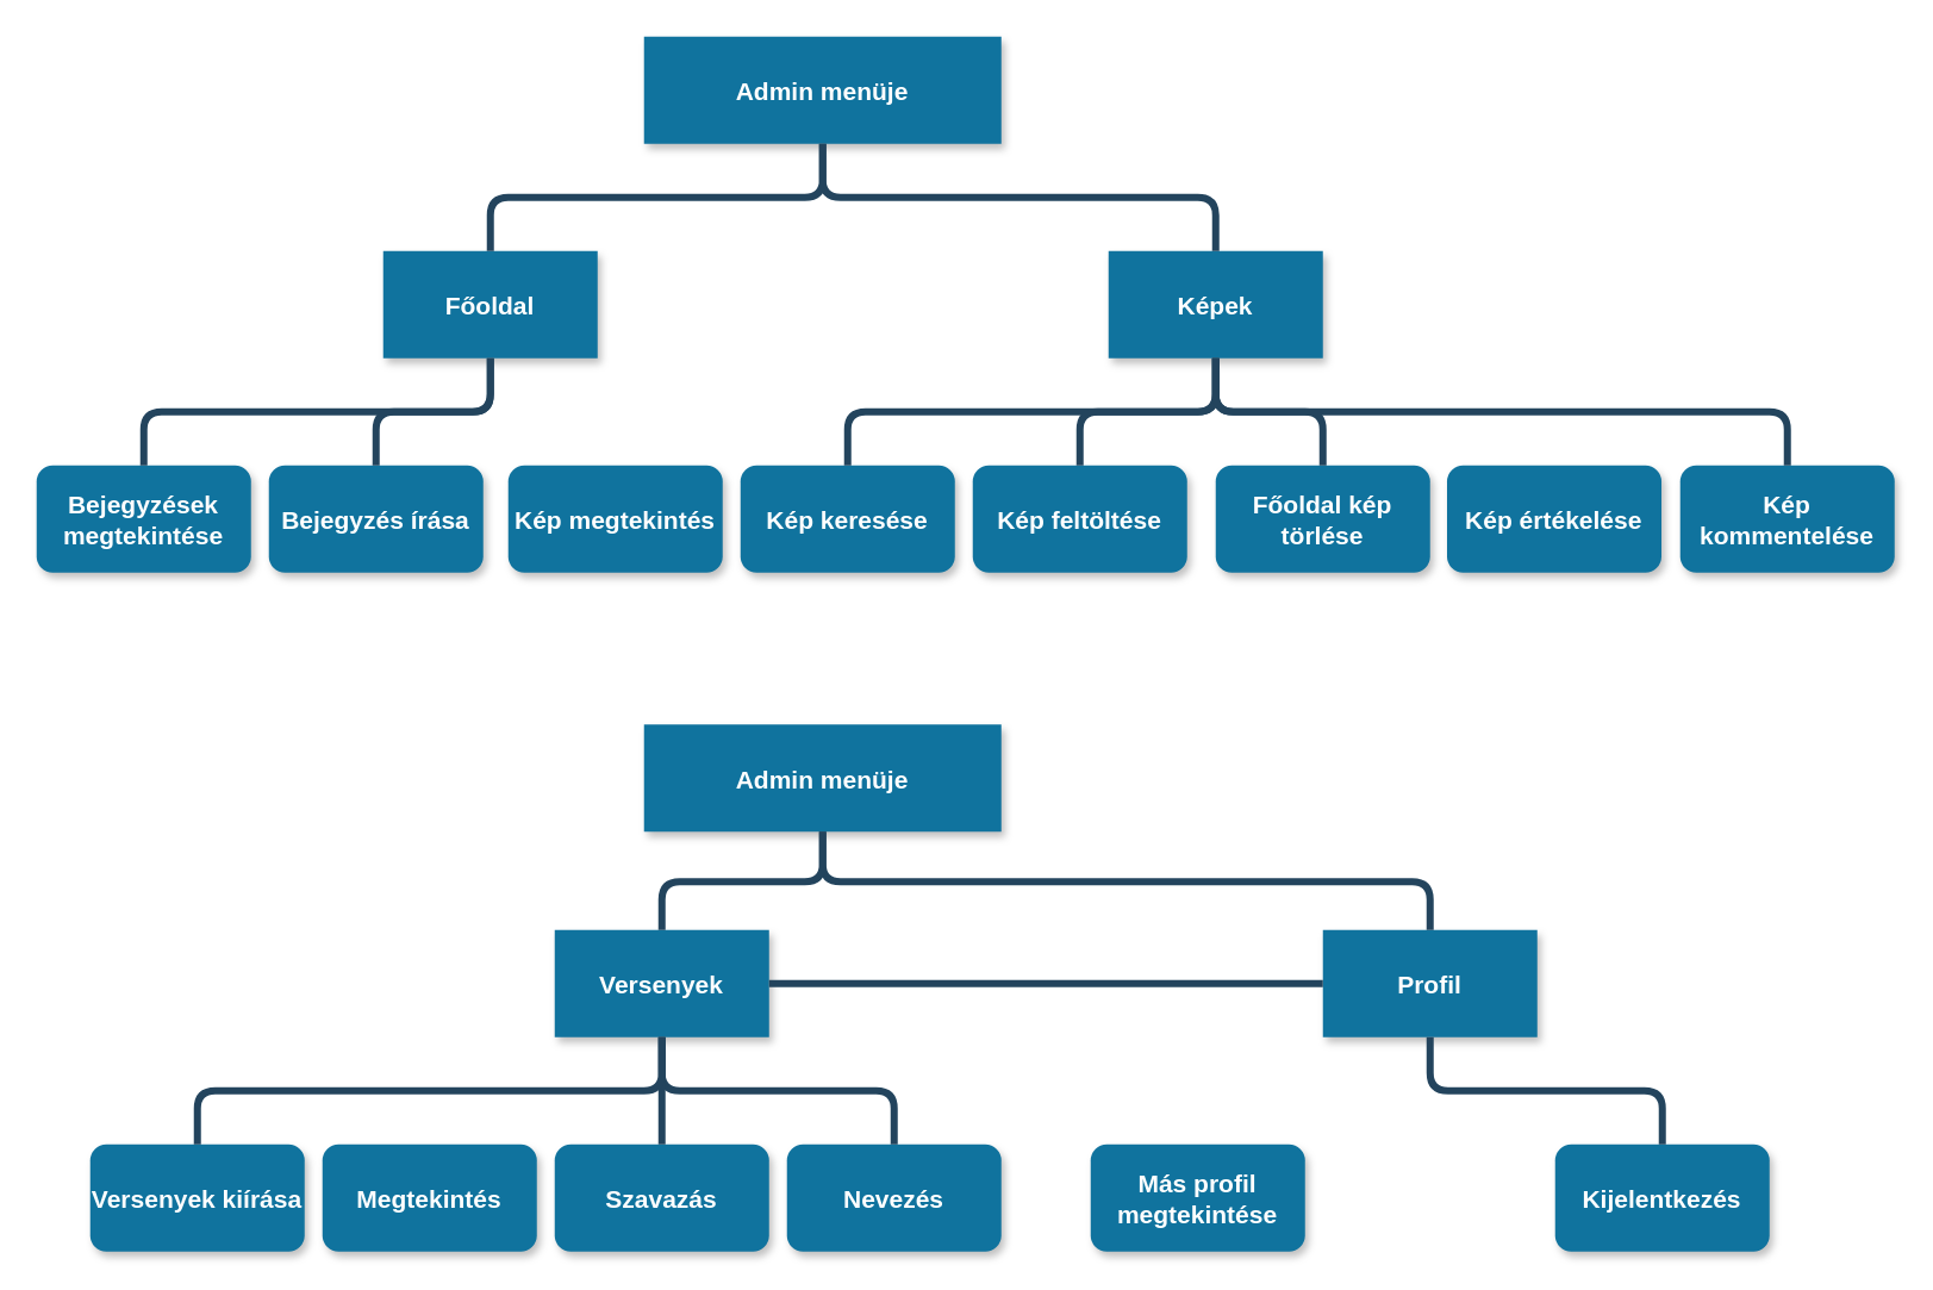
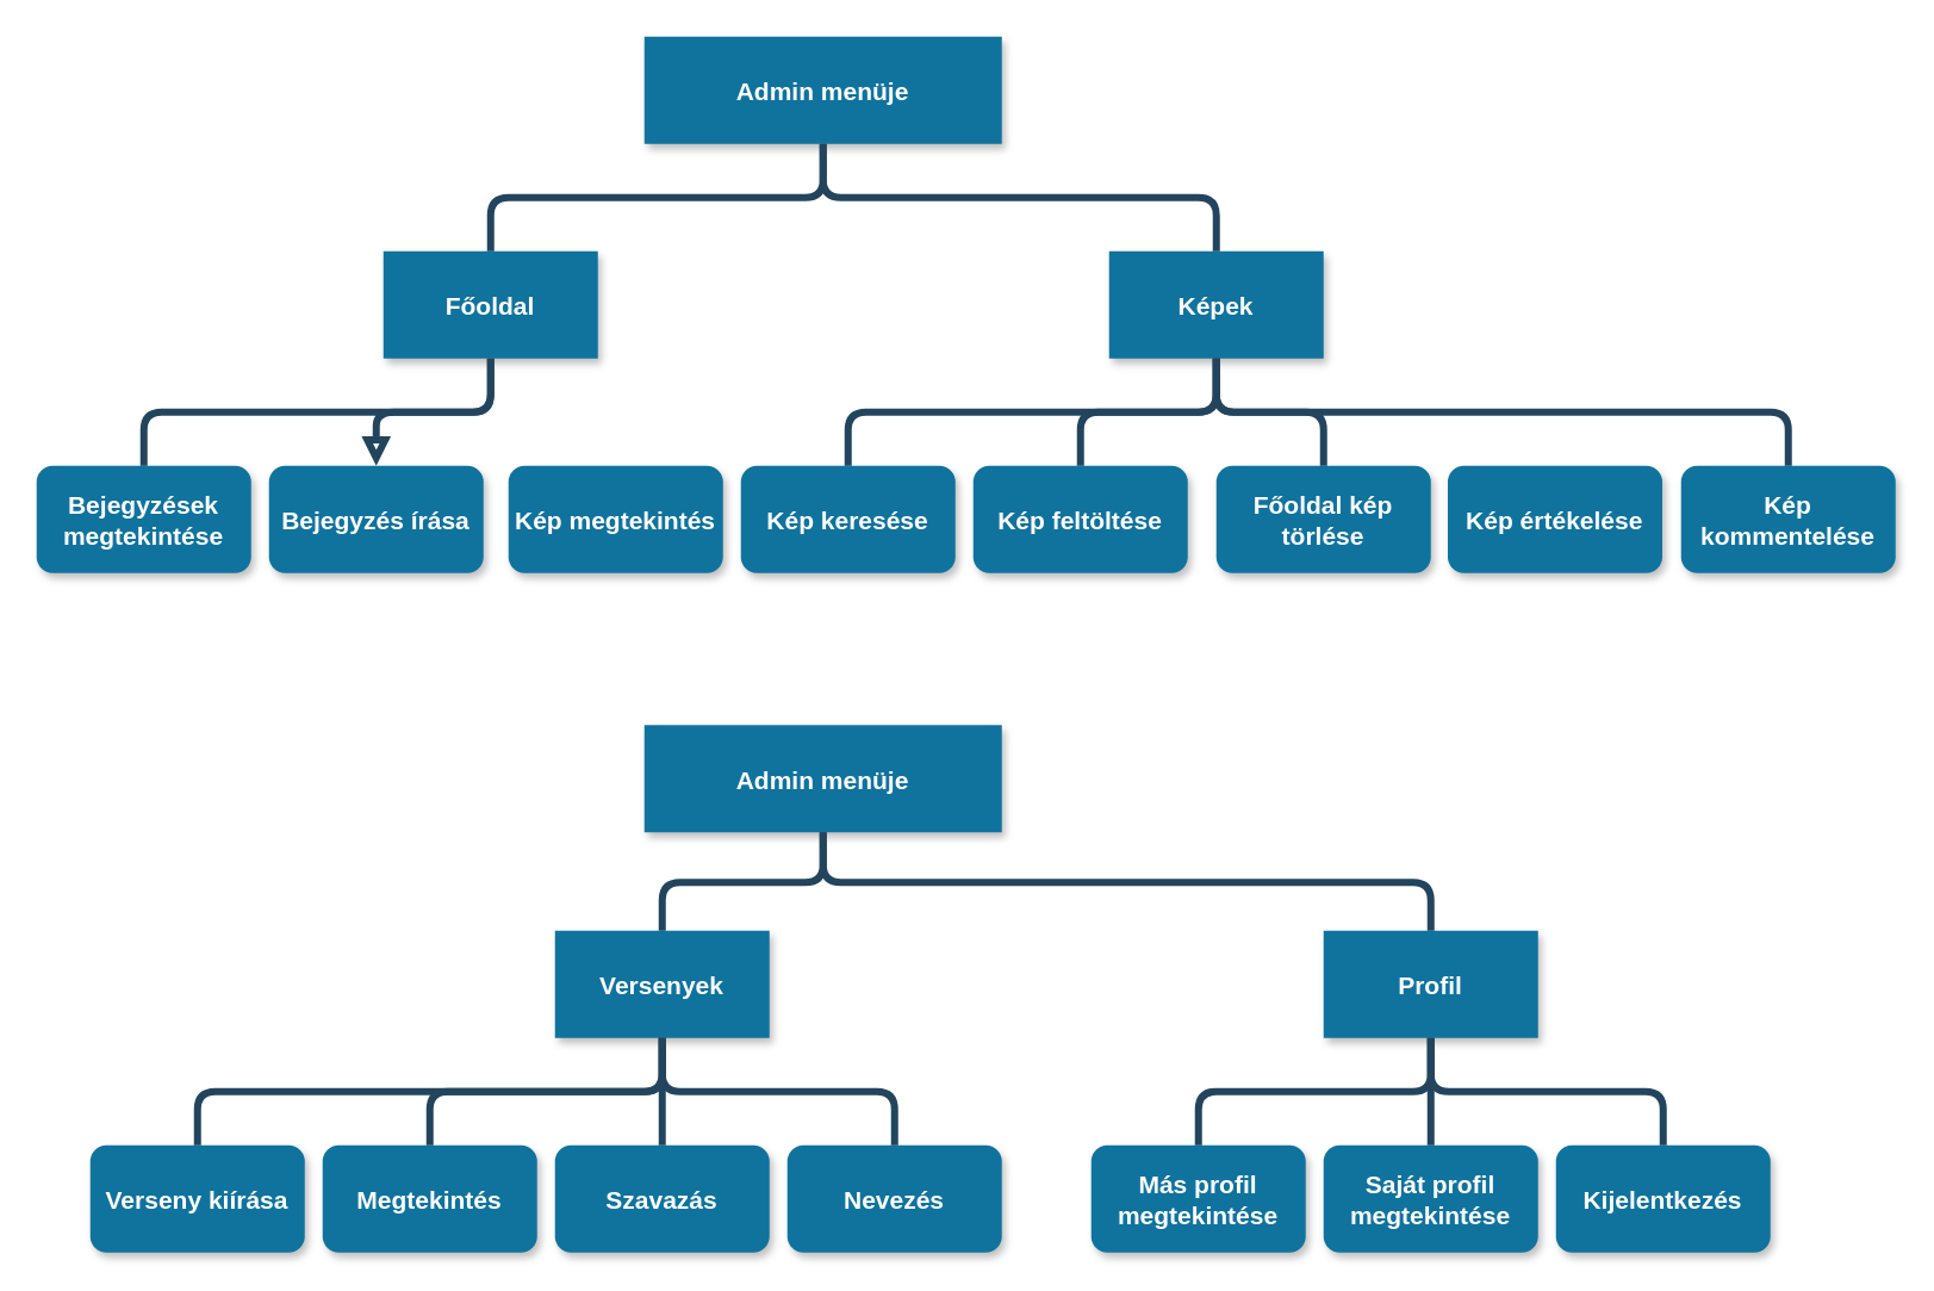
  <mxCell id="0" />
  <mxCell id="1" parent="0" />
  <mxCell id="2" value="Admin menüje" style="rounded=0;fillColor=#10739E;strokeColor=none;shadow=1;gradientColor=none;fontStyle=1;fontColor=#FFFFFF;fontSize=14;" vertex="1" parent="1"><mxGeometry x="360" y="20" width="200" height="60" as="geometry" /></mxCell>
  <mxCell id="3" value="Főoldal" style="rounded=0;fillColor=#10739E;strokeColor=none;shadow=1;gradientColor=none;fontStyle=1;fontColor=#FFFFFF;fontSize=14;" vertex="1" parent="1"><mxGeometry x="214" y="140" width="120" height="60" as="geometry" /></mxCell>
  <mxCell id="4" value="Képek" style="rounded=0;fillColor=#10739E;strokeColor=none;shadow=1;gradientColor=none;fontStyle=1;fontColor=#FFFFFF;fontSize=14;" vertex="1" parent="1"><mxGeometry x="620" y="140" width="120" height="60" as="geometry" /></mxCell>
  <mxCell id="5" value="" style="edgeStyle=elbowEdgeStyle;elbow=vertical;strokeWidth=4;endArrow=none;endFill=0;fontStyle=1;strokeColor=#23445D;" edge="1" parent="1" source="2" target="4"><mxGeometry x="-98" y="125.5" width="100" height="100" as="geometry"><mxPoint x="642" y="245.5" as="sourcePoint" /><mxPoint x="-8" y="5.5" as="targetPoint" /></mxGeometry></mxCell>
  <mxCell id="6" value="" style="edgeStyle=elbowEdgeStyle;elbow=vertical;strokeWidth=4;endArrow=none;endFill=0;fontStyle=1;strokeColor=#23445D;" edge="1" parent="1" source="2" target="3"><mxGeometry x="-98" y="125.5" width="100" height="100" as="geometry"><mxPoint x="642" y="245.5" as="sourcePoint" /><mxPoint x="-8" y="5.5" as="targetPoint" /></mxGeometry></mxCell>
  <mxCell id="7" value="Bejegyzések&#10;megtekintése" style="rounded=1;fillColor=#10739E;strokeColor=none;shadow=1;gradientColor=none;fontStyle=1;fontColor=#FFFFFF;fontSize=14;" vertex="1" parent="1"><mxGeometry x="20" y="260" width="120" height="60" as="geometry" /></mxCell>
  <mxCell id="8" value="" style="edgeStyle=elbowEdgeStyle;elbow=vertical;strokeWidth=4;endArrow=none;endFill=0;fontStyle=1;strokeColor=#23445D;" edge="1" parent="1" source="3" target="7"><mxGeometry x="-294" y="235.5" width="100" height="100" as="geometry"><mxPoint x="534" y="190" as="sourcePoint" /><mxPoint x="174" y="250" as="targetPoint" /></mxGeometry></mxCell>
  <mxCell id="9" value="Kép megtekintés" style="rounded=1;fillColor=#10739E;strokeColor=none;shadow=1;gradientColor=none;fontStyle=1;fontColor=#FFFFFF;fontSize=14;" vertex="1" parent="1"><mxGeometry x="284" y="260" width="120" height="60" as="geometry" /></mxCell>
  <mxCell id="10" value="Kép keresése" style="rounded=1;fillColor=#10739E;strokeColor=none;shadow=1;gradientColor=none;fontStyle=1;fontColor=#FFFFFF;fontSize=14;" vertex="1" parent="1"><mxGeometry x="414" y="260" width="120" height="60" as="geometry" /></mxCell>
  <mxCell id="11" value="" style="edgeStyle=elbowEdgeStyle;elbow=vertical;strokeWidth=4;endArrow=none;endFill=0;fontStyle=1;strokeColor=#23445D;" edge="1" parent="1" source="4" target="10"><mxGeometry x="101" y="235.5" width="100" height="100" as="geometry"><mxPoint x="669" y="200" as="sourcePoint" /><mxPoint x="599" y="260" as="targetPoint" /></mxGeometry></mxCell>
  <mxCell id="12" value="Kép feltöltése" style="rounded=1;fillColor=#10739E;strokeColor=none;shadow=1;gradientColor=none;fontStyle=1;fontColor=#FFFFFF;fontSize=14;" vertex="1" parent="1"><mxGeometry x="544" y="260" width="120" height="60" as="geometry" /></mxCell>
  <mxCell id="13" value="Kép értékelése" style="rounded=1;fillColor=#10739E;strokeColor=none;shadow=1;gradientColor=none;fontStyle=1;fontColor=#FFFFFF;fontSize=14;" vertex="1" parent="1"><mxGeometry x="809.5" y="260" width="120" height="60" as="geometry" /></mxCell>
  <mxCell id="14" value="Kép&#10;kommentelése" style="rounded=1;fillColor=#10739E;strokeColor=none;shadow=1;gradientColor=none;fontStyle=1;fontColor=#FFFFFF;fontSize=14;" vertex="1" parent="1"><mxGeometry x="940" y="260" width="120" height="60" as="geometry" /></mxCell>
  <mxCell id="15" value="" style="edgeStyle=elbowEdgeStyle;elbow=vertical;strokeWidth=4;endArrow=none;endFill=0;fontStyle=1;strokeColor=#23445D;" edge="1" parent="1" source="4" target="12"><mxGeometry x="111" y="245.5" width="100" height="100" as="geometry"><mxPoint x="584" y="210" as="sourcePoint" /><mxPoint x="484" y="270" as="targetPoint" /></mxGeometry></mxCell>
  <mxCell id="16" value="" style="edgeStyle=elbowEdgeStyle;elbow=vertical;strokeWidth=4;endArrow=none;endFill=0;fontStyle=1;strokeColor=#23445D;" edge="1" parent="1" source="4" target="14"><mxGeometry x="131" y="265.5" width="100" height="100" as="geometry"><mxPoint x="604" y="230" as="sourcePoint" /><mxPoint x="504" y="290" as="targetPoint" /></mxGeometry></mxCell>
  <mxCell id="17" value="Admin menüje" style="rounded=0;fillColor=#10739E;strokeColor=none;shadow=1;gradientColor=none;fontStyle=1;fontColor=#FFFFFF;fontSize=14;" vertex="1" parent="1"><mxGeometry x="360" y="405" width="200" height="60" as="geometry" /></mxCell>
  <mxCell id="18" value="Versenyek" style="rounded=0;fillColor=#10739E;strokeColor=none;shadow=1;gradientColor=none;fontStyle=1;fontColor=#FFFFFF;fontSize=14;" vertex="1" parent="1"><mxGeometry x="310" y="520" width="120" height="60" as="geometry" /></mxCell>
  <mxCell id="19" value="Profil" style="rounded=0;fillColor=#10739E;strokeColor=none;shadow=1;gradientColor=none;fontStyle=1;fontColor=#FFFFFF;fontSize=14;" vertex="1" parent="1"><mxGeometry x="740" y="520" width="120" height="60" as="geometry" /></mxCell>
  <mxCell id="20" value="Megtekintés" style="rounded=1;fillColor=#10739E;strokeColor=none;shadow=1;gradientColor=none;fontStyle=1;fontColor=#FFFFFF;fontSize=14;" vertex="1" parent="1"><mxGeometry x="180" y="640" width="120" height="60" as="geometry" /></mxCell>
- <mxCell id="21" value="" style="edgeStyle=elbowEdgeStyle;elbow=vertical;strokeWidth=4;endArrow=none;endFill=0;fontStyle=1;strokeColor=#23445D;" edge="1" parent="1" source="18" target="19"><mxGeometry x="-423" y="625.5" width="100" height="100" as="geometry"><mxPoint x="50" y="590" as="sourcePoint" /><mxPoint x="130" y="650" as="targetPoint" /></mxGeometry></mxCell>
+ <mxCell id="21" value="" style="edgeStyle=elbowEdgeStyle;elbow=vertical;strokeWidth=4;endArrow=none;endFill=0;fontStyle=1;strokeColor=#23445D;" edge="1" parent="1" source="18" target="20"><mxGeometry x="-423" y="625.5" width="100" height="100" as="geometry"><mxPoint x="50" y="590" as="sourcePoint" /><mxPoint x="130" y="650" as="targetPoint" /></mxGeometry></mxCell>
  <mxCell id="22" value="Kijelentkezés" style="rounded=1;fillColor=#10739E;strokeColor=none;shadow=1;gradientColor=none;fontStyle=1;fontColor=#FFFFFF;fontSize=14;" vertex="1" parent="1"><mxGeometry x="870" y="640" width="120" height="60" as="geometry" /></mxCell>
+ <mxCell id="23" value="Saját profil&#10;megtekintése" style="rounded=1;fillColor=#10739E;strokeColor=none;shadow=1;gradientColor=none;fontStyle=1;fontColor=#FFFFFF;fontSize=14;" vertex="1" parent="1"><mxGeometry x="740" y="640" width="120" height="60" as="geometry" /></mxCell>
  <mxCell id="24" value="" style="edgeStyle=elbowEdgeStyle;elbow=vertical;strokeWidth=4;endArrow=none;endFill=0;fontStyle=1;strokeColor=#23445D;" edge="1" parent="1" source="19" target="22"><mxGeometry x="121.5" y="635.5" width="100" height="100" as="geometry"><mxPoint x="784.5" y="590" as="sourcePoint" /><mxPoint x="814.5" y="650" as="targetPoint" /></mxGeometry></mxCell>
+ <mxCell id="25" value="" style="edgeStyle=elbowEdgeStyle;elbow=vertical;strokeWidth=4;endArrow=none;endFill=0;fontStyle=1;strokeColor=#23445D;" edge="1" parent="1" source="19" target="23"><mxGeometry x="196.5" y="625.5" width="100" height="100" as="geometry"><mxPoint x="859.5" y="580" as="sourcePoint" /><mxPoint x="889.5" y="640" as="targetPoint" /></mxGeometry></mxCell>
  <mxCell id="26" value="Szavazás" style="rounded=1;fillColor=#10739E;strokeColor=none;shadow=1;gradientColor=none;fontStyle=1;fontColor=#FFFFFF;fontSize=14;" vertex="1" parent="1"><mxGeometry x="310" y="640" width="120" height="60" as="geometry" /></mxCell>
  <mxCell id="27" value="Nevezés" style="rounded=1;fillColor=#10739E;strokeColor=none;shadow=1;gradientColor=none;fontStyle=1;fontColor=#FFFFFF;fontSize=14;" vertex="1" parent="1"><mxGeometry x="440" y="640" width="120" height="60" as="geometry" /></mxCell>
  <mxCell id="28" value="" style="edgeStyle=elbowEdgeStyle;elbow=vertical;strokeWidth=4;endArrow=none;endFill=0;fontStyle=1;strokeColor=#23445D;" edge="1" parent="1" source="18" target="27"><mxGeometry x="-413" y="635.5" width="100" height="100" as="geometry"><mxPoint x="380" y="590" as="sourcePoint" /><mxPoint x="250" y="650" as="targetPoint" /></mxGeometry></mxCell>
  <mxCell id="29" value="" style="edgeStyle=elbowEdgeStyle;elbow=vertical;strokeWidth=4;endArrow=none;endFill=0;fontStyle=1;strokeColor=#23445D;" edge="1" parent="1" source="18" target="26"><mxGeometry x="-403" y="645.5" width="100" height="100" as="geometry"><mxPoint x="390" y="600" as="sourcePoint" /><mxPoint x="260" y="660" as="targetPoint" /></mxGeometry></mxCell>
  <mxCell id="30" value="" style="edgeStyle=elbowEdgeStyle;elbow=vertical;strokeWidth=4;endArrow=none;endFill=0;fontStyle=1;strokeColor=#23445D;" edge="1" parent="1" source="17" target="19"><mxGeometry x="46.5" y="635.5" width="100" height="100" as="geometry"><mxPoint x="719.5" y="590" as="sourcePoint" /><mxPoint x="650" y="650" as="targetPoint" /></mxGeometry></mxCell>
  <mxCell id="31" value="" style="edgeStyle=elbowEdgeStyle;elbow=vertical;strokeWidth=4;endArrow=none;endFill=0;fontStyle=1;strokeColor=#23445D;" edge="1" parent="1" source="17" target="18"><mxGeometry x="56.5" y="645.5" width="100" height="100" as="geometry"><mxPoint x="729.5" y="600" as="sourcePoint" /><mxPoint x="660" y="660" as="targetPoint" /></mxGeometry></mxCell>
  <mxCell id="32" value="Bejegyzés írása" style="rounded=1;fillColor=#10739E;strokeColor=none;shadow=1;gradientColor=none;fontStyle=1;fontColor=#FFFFFF;fontSize=14;" vertex="1" parent="1"><mxGeometry x="150" y="260" width="120" height="60" as="geometry" /></mxCell>
  <mxCell id="33" value="Főoldal kép&#10;törlése" style="rounded=1;fillColor=#10739E;strokeColor=none;shadow=1;gradientColor=none;fontStyle=1;fontColor=#FFFFFF;fontSize=14;" vertex="1" parent="1"><mxGeometry x="680" y="260" width="120" height="60" as="geometry" /></mxCell>
- <mxCell id="34" value="" style="edgeStyle=elbowEdgeStyle;elbow=vertical;strokeWidth=4;endArrow=none;endFill=0;fontStyle=1;strokeColor=#23445D;" edge="1" parent="1" source="3" target="32"><mxGeometry x="-284" y="245.5" width="100" height="100" as="geometry"><mxPoint x="284" y="210" as="sourcePoint" /><mxPoint x="90" y="270" as="targetPoint" /></mxGeometry></mxCell>
- <mxCell id="35" value="Versenyek kiírása" style="rounded=1;fillColor=#10739E;strokeColor=none;shadow=1;gradientColor=none;fontStyle=1;fontColor=#FFFFFF;fontSize=14;" vertex="1" parent="1"><mxGeometry x="50" y="640" width="120" height="60" as="geometry" /></mxCell>
+ <mxCell id="34" value="" style="edgeStyle=elbowEdgeStyle;elbow=vertical;strokeWidth=4;endArrow=block;endFill=0;fontStyle=1;strokeColor=#23445D;" edge="1" parent="1" source="3" target="32"><mxGeometry x="-284" y="245.5" width="100" height="100" as="geometry"><mxPoint x="284" y="210" as="sourcePoint" /><mxPoint x="90" y="270" as="targetPoint" /></mxGeometry></mxCell>
+ <mxCell id="35" value="Verseny kiírása" style="rounded=1;fillColor=#10739E;strokeColor=none;shadow=1;gradientColor=none;fontStyle=1;fontColor=#FFFFFF;fontSize=14;" vertex="1" parent="1"><mxGeometry x="50" y="640" width="120" height="60" as="geometry" /></mxCell>
  <mxCell id="36" value="" style="edgeStyle=elbowEdgeStyle;elbow=vertical;strokeWidth=4;endArrow=none;endFill=0;fontStyle=1;strokeColor=#23445D;" edge="1" parent="1" source="18" target="35"><mxGeometry x="-413" y="635.5" width="100" height="100" as="geometry"><mxPoint x="380" y="590" as="sourcePoint" /><mxPoint x="250" y="650" as="targetPoint" /></mxGeometry></mxCell>
  <mxCell id="37" value="Más profil&#10;megtekintése" style="rounded=1;fillColor=#10739E;strokeColor=none;shadow=1;gradientColor=none;fontStyle=1;fontColor=#FFFFFF;fontSize=14;" vertex="1" parent="1"><mxGeometry x="610" y="640" width="120" height="60" as="geometry" /></mxCell>
+ <mxCell id="38" value="" style="edgeStyle=elbowEdgeStyle;elbow=vertical;strokeWidth=4;endArrow=none;endFill=0;fontStyle=1;strokeColor=#23445D;" edge="1" parent="1" source="19" target="37"><mxGeometry x="206.5" y="635.5" width="100" height="100" as="geometry"><mxPoint x="879.5" y="590" as="sourcePoint" /><mxPoint x="810" y="650" as="targetPoint" /></mxGeometry></mxCell>
  <mxCell id="39" value="" style="edgeStyle=elbowEdgeStyle;elbow=vertical;strokeWidth=4;endArrow=none;endFill=0;fontStyle=1;strokeColor=#23445D;" edge="1" parent="1" source="4" target="33"><mxGeometry x="141" y="275.5" width="100" height="100" as="geometry"><mxPoint x="690" y="210" as="sourcePoint" /><mxPoint x="1010" y="270" as="targetPoint" /></mxGeometry></mxCell>
